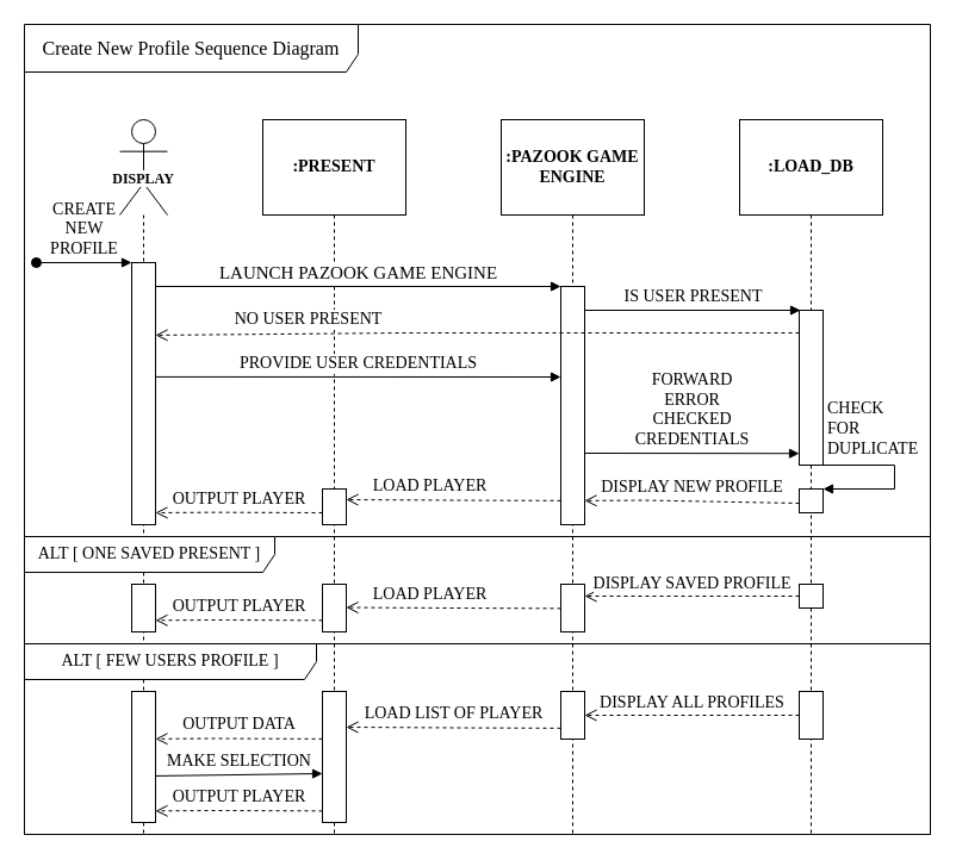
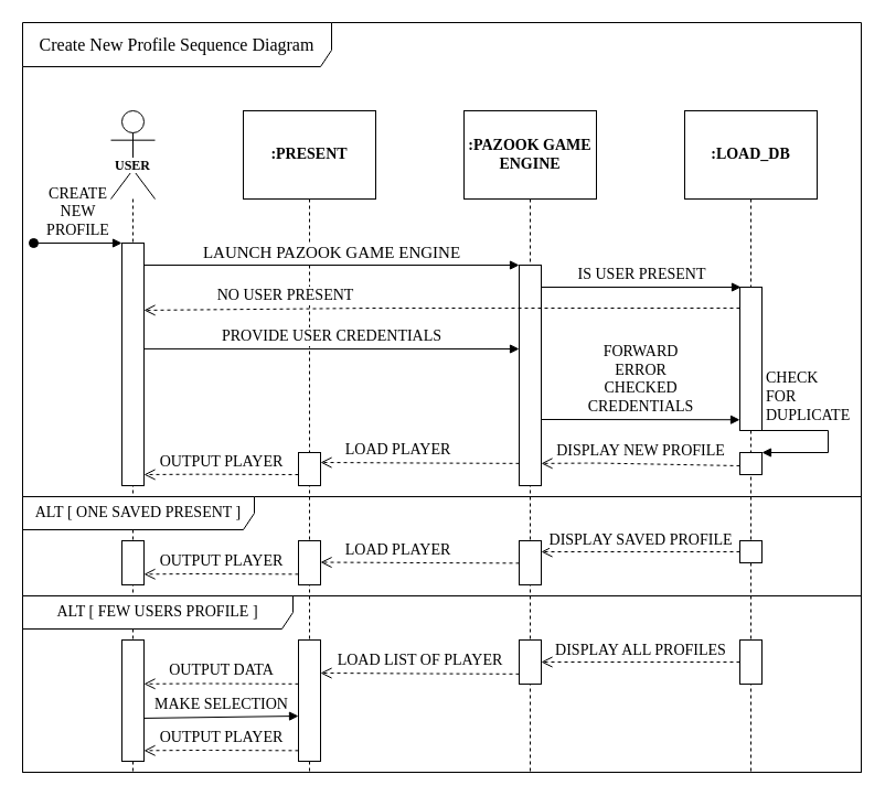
  <mxCell id="0" />
  <mxCell id="1" parent="0" />
  <mxCell id="2" value="&lt;font style=&quot;font-size: 16px&quot;&gt;Create New Profile Sequence Diagram&lt;br&gt;&lt;/font&gt;" style="shape=umlFrame;whiteSpace=wrap;html=1;width=280;height=40;fontFamily=Bell MT;" vertex="1" parent="1"><mxGeometry x="20" y="20" width="760" height="680" as="geometry" /></mxCell>
- <mxCell id="3" value="&lt;font face=&quot;Bell MT&quot;&gt;&lt;b&gt;DISPLAY&lt;/b&gt;&lt;/font&gt;" style="shape=umlLifeline;participant=umlActor;perimeter=lifelinePerimeter;whiteSpace=wrap;html=1;container=1;collapsible=0;recursiveResize=0;verticalAlign=top;spacingTop=36;labelBackgroundColor=#ffffff;outlineConnect=0;size=80;" vertex="1" parent="1"><mxGeometry x="100" y="100" width="40" height="600" as="geometry" /></mxCell>
+ <mxCell id="3" value="&lt;font face=&quot;Bell MT&quot;&gt;&lt;b&gt;USER&lt;/b&gt;&lt;/font&gt;" style="shape=umlLifeline;participant=umlActor;perimeter=lifelinePerimeter;whiteSpace=wrap;html=1;container=1;collapsible=0;recursiveResize=0;verticalAlign=top;spacingTop=36;labelBackgroundColor=#ffffff;outlineConnect=0;size=80;" vertex="1" parent="1"><mxGeometry x="100" y="100" width="40" height="600" as="geometry" /></mxCell>
  <mxCell id="4" value="" style="html=1;points=[];perimeter=orthogonalPerimeter;" vertex="1" parent="3"><mxGeometry x="10" y="120" width="20" height="220" as="geometry" /></mxCell>
  <mxCell id="5" value="&lt;font style=&quot;font-size: 14px&quot; face=&quot;Bell MT&quot;&gt;CREATE&lt;br&gt;NEW&lt;br&gt;PROFILE&lt;br&gt;&lt;/font&gt;" style="html=1;verticalAlign=bottom;startArrow=oval;endArrow=block;startSize=8;" edge="1" target="4" parent="3"><mxGeometry relative="1" as="geometry"><mxPoint x="-70" y="120" as="sourcePoint" /></mxGeometry></mxCell>
  <mxCell id="6" value="&lt;b&gt;&lt;font style=&quot;font-size: 14px&quot; face=&quot;Bell MT&quot;&gt;:PRESENT&lt;/font&gt;&lt;/b&gt;" style="shape=umlLifeline;perimeter=lifelinePerimeter;whiteSpace=wrap;html=1;container=1;collapsible=0;recursiveResize=0;outlineConnect=0;size=80;" vertex="1" parent="1"><mxGeometry x="220" y="100" width="120" height="600" as="geometry" /></mxCell>
  <mxCell id="7" value="" style="html=1;points=[];perimeter=orthogonalPerimeter;" vertex="1" parent="6"><mxGeometry x="50" y="310" width="20" height="30" as="geometry" /></mxCell>
  <mxCell id="8" value="&lt;b&gt;&lt;font style=&quot;font-size: 14px&quot; face=&quot;Bell MT&quot;&gt;:PAZOOK GAME ENGINE&lt;/font&gt;&lt;/b&gt;" style="shape=umlLifeline;perimeter=lifelinePerimeter;whiteSpace=wrap;html=1;container=1;collapsible=0;recursiveResize=0;outlineConnect=0;size=80;" vertex="1" parent="1"><mxGeometry x="420" y="100" width="120" height="600" as="geometry" /></mxCell>
  <mxCell id="9" value="" style="html=1;points=[];perimeter=orthogonalPerimeter;" vertex="1" parent="8"><mxGeometry x="50" y="140" width="20" height="200" as="geometry" /></mxCell>
  <mxCell id="10" value="&lt;font style=&quot;font-size: 14px&quot; face=&quot;Bell MT&quot;&gt;DISPLAY NEW PROFILE&lt;/font&gt;" style="html=1;verticalAlign=bottom;endArrow=open;dashed=1;endSize=8;exitX=0;exitY=0.6;exitDx=0;exitDy=0;exitPerimeter=0;" edge="1" parent="8" source="13"><mxGeometry x="0.0" relative="1" as="geometry"><mxPoint x="70" y="319.87" as="targetPoint" /><mxPoint x="450" y="319.5" as="sourcePoint" /><Array as="points"><mxPoint x="120" y="319.52" /></Array><mxPoint as="offset" /></mxGeometry></mxCell>
  <mxCell id="11" value="&lt;b&gt;&lt;font style=&quot;font-size: 14px&quot; face=&quot;Bell MT&quot;&gt;:LOAD_DB&lt;/font&gt;&lt;/b&gt;" style="shape=umlLifeline;perimeter=lifelinePerimeter;whiteSpace=wrap;html=1;container=1;collapsible=0;recursiveResize=0;outlineConnect=0;size=80;" vertex="1" parent="1"><mxGeometry x="620" y="100" width="120" height="600" as="geometry" /></mxCell>
  <mxCell id="12" value="" style="html=1;points=[];perimeter=orthogonalPerimeter;" vertex="1" parent="11"><mxGeometry x="50" y="160" width="20" height="130" as="geometry" /></mxCell>
  <mxCell id="13" value="" style="html=1;points=[];perimeter=orthogonalPerimeter;" vertex="1" parent="11"><mxGeometry x="50" y="310" width="20" height="20" as="geometry" /></mxCell>
  <mxCell id="14" value="&lt;font style=&quot;font-size: 14px&quot; face=&quot;Bell MT&quot;&gt;CHECK&lt;br&gt;FOR&lt;br&gt;DUPLICATE&lt;br&gt;&lt;/font&gt;" style="edgeStyle=orthogonalEdgeStyle;html=1;align=left;spacingLeft=2;endArrow=block;rounded=0;entryX=1;entryY=0;exitX=1;exitY=1;exitDx=0;exitDy=0;exitPerimeter=0;" edge="1" target="13" parent="11" source="12"><mxGeometry x="-0.143" y="-67" relative="1" as="geometry"><mxPoint x="105" y="290" as="sourcePoint" /><Array as="points"><mxPoint x="130" y="290" /><mxPoint x="130" y="310" /></Array><mxPoint x="7" y="-30" as="offset" /></mxGeometry></mxCell>
  <mxCell id="15" value="&lt;font style=&quot;font-size: 15px&quot; face=&quot;Bell MT&quot;&gt;LAUNCH PAZOOK GAME ENGINE&lt;br&gt;&lt;/font&gt;" style="html=1;verticalAlign=bottom;endArrow=block;entryX=0;entryY=0;" edge="1" target="9" parent="1"><mxGeometry relative="1" as="geometry"><mxPoint x="130" y="240" as="sourcePoint" /></mxGeometry></mxCell>
  <mxCell id="16" value="&lt;font style=&quot;font-size: 14px&quot; face=&quot;Bell MT&quot;&gt;NO USER PRESENT&lt;/font&gt;" style="html=1;verticalAlign=bottom;endArrow=open;dashed=1;endSize=8;exitX=0;exitY=0.146;exitDx=0;exitDy=0;exitPerimeter=0;entryX=1;entryY=0.277;entryDx=0;entryDy=0;entryPerimeter=0;" edge="1" source="12" parent="1" target="4"><mxGeometry x="0.526" y="-1" relative="1" as="geometry"><mxPoint x="290" y="299" as="targetPoint" /><Array as="points"><mxPoint x="340" y="279" /></Array><mxPoint as="offset" /></mxGeometry></mxCell>
  <mxCell id="17" value="&lt;font style=&quot;font-size: 14px&quot; face=&quot;Bell MT&quot;&gt;IS USER PRESENT&lt;/font&gt;" style="html=1;verticalAlign=bottom;endArrow=block;entryX=0.05;entryY=0;entryDx=0;entryDy=0;entryPerimeter=0;" edge="1" parent="1" target="12"><mxGeometry relative="1" as="geometry"><mxPoint x="490" y="260" as="sourcePoint" /><mxPoint x="640" y="260" as="targetPoint" /></mxGeometry></mxCell>
  <mxCell id="18" value="&lt;font style=&quot;font-size: 14px&quot; face=&quot;Bell MT&quot;&gt;PROVIDE USER CREDENTIALS&lt;br&gt;&lt;/font&gt;" style="html=1;verticalAlign=bottom;endArrow=block;entryX=0;entryY=0.38;entryDx=0;entryDy=0;entryPerimeter=0;exitX=1;exitY=0.436;exitDx=0;exitDy=0;exitPerimeter=0;" edge="1" parent="1" source="4" target="9"><mxGeometry relative="1" as="geometry"><mxPoint x="130" y="350" as="sourcePoint" /><mxPoint x="470" y="350" as="targetPoint" /></mxGeometry></mxCell>
  <mxCell id="19" value="&lt;font style=&quot;font-size: 14px&quot; face=&quot;Bell MT&quot;&gt;FORWARD&lt;br&gt;ERROR&lt;br&gt;CHECKED&lt;br&gt;CREDENTIALS&lt;br&gt;&lt;/font&gt;" style="html=1;verticalAlign=bottom;endArrow=block;entryX=0;entryY=0.208;entryDx=0;entryDy=0;entryPerimeter=0;" edge="1" parent="1"><mxGeometry relative="1" as="geometry"><mxPoint x="490" y="380" as="sourcePoint" /><mxPoint x="670" y="380.24" as="targetPoint" /></mxGeometry></mxCell>
  <mxCell id="20" value="&lt;font style=&quot;font-size: 14px&quot; face=&quot;Bell MT&quot;&gt;ALT [ ONE SAVED PRESENT ]&lt;/font&gt;" style="shape=umlFrame;whiteSpace=wrap;html=1;width=210;height=30;" vertex="1" parent="1"><mxGeometry x="20" y="450" width="760" height="90" as="geometry" /></mxCell>
  <mxCell id="21" value="&lt;font style=&quot;font-size: 14px&quot; face=&quot;Bell MT&quot;&gt;OUTPUT PLAYER&lt;/font&gt;" style="html=1;verticalAlign=bottom;endArrow=open;dashed=1;endSize=8;" edge="1" parent="1"><mxGeometry x="0.286" y="20" relative="1" as="geometry"><mxPoint x="130" y="430" as="targetPoint" /><mxPoint x="270" y="430" as="sourcePoint" /><Array as="points"><mxPoint x="180" y="429.65" /></Array><mxPoint x="20" y="-20" as="offset" /></mxGeometry></mxCell>
  <mxCell id="22" value="" style="html=1;points=[];perimeter=orthogonalPerimeter;" vertex="1" parent="1"><mxGeometry x="670" y="490" width="20" height="20" as="geometry" /></mxCell>
  <mxCell id="23" value="" style="html=1;points=[];perimeter=orthogonalPerimeter;" vertex="1" parent="1"><mxGeometry x="110" y="490" width="20" height="40" as="geometry" /></mxCell>
  <mxCell id="24" value="" style="html=1;points=[];perimeter=orthogonalPerimeter;" vertex="1" parent="1"><mxGeometry x="270" y="490" width="20" height="40" as="geometry" /></mxCell>
  <mxCell id="25" value="&lt;font style=&quot;font-size: 14px&quot; face=&quot;Bell MT&quot;&gt;DISPLAY SAVED PROFILE&lt;/font&gt;" style="html=1;verticalAlign=bottom;endArrow=open;dashed=1;endSize=8;exitX=0;exitY=0.146;exitDx=0;exitDy=0;exitPerimeter=0;entryX=1;entryY=0.25;entryDx=0;entryDy=0;entryPerimeter=0;" edge="1" parent="1" target="31"><mxGeometry y="1" relative="1" as="geometry"><mxPoint x="550" y="500" as="targetPoint" /><mxPoint x="670" y="500" as="sourcePoint" /><Array as="points" /><mxPoint as="offset" /></mxGeometry></mxCell>
  <mxCell id="26" value="&lt;font style=&quot;font-size: 14px&quot; face=&quot;Bell MT&quot;&gt;OUTPUT PLAYER&lt;/font&gt;" style="html=1;verticalAlign=bottom;endArrow=open;dashed=1;endSize=8;" edge="1" parent="1"><mxGeometry x="0.286" y="20" relative="1" as="geometry"><mxPoint x="130" y="520.35" as="targetPoint" /><mxPoint x="270" y="520.35" as="sourcePoint" /><Array as="points"><mxPoint x="180" y="520" /></Array><mxPoint x="20" y="-20" as="offset" /></mxGeometry></mxCell>
  <mxCell id="27" value="&lt;font style=&quot;font-size: 14px&quot; face=&quot;Bell MT&quot;&gt;ALT [ FEW USERS PROFILE ]&lt;/font&gt;" style="shape=umlFrame;whiteSpace=wrap;html=1;width=245;height=30;" vertex="1" parent="1"><mxGeometry x="20" y="540" width="760" height="160" as="geometry" /></mxCell>
  <mxCell id="28" value="" style="html=1;points=[];perimeter=orthogonalPerimeter;" vertex="1" parent="1"><mxGeometry x="670" y="580" width="20" height="40" as="geometry" /></mxCell>
  <mxCell id="29" value="" style="html=1;points=[];perimeter=orthogonalPerimeter;" vertex="1" parent="1"><mxGeometry x="470" y="580" width="20" height="40" as="geometry" /></mxCell>
  <mxCell id="30" value="&lt;font style=&quot;font-size: 14px&quot; face=&quot;Bell MT&quot;&gt;LOAD PLAYER&lt;br&gt;&lt;/font&gt;" style="html=1;verticalAlign=bottom;endArrow=open;dashed=1;endSize=8;entryX=1;entryY=0.3;entryDx=0;entryDy=0;entryPerimeter=0;" edge="1" parent="1" target="7"><mxGeometry x="0.222" relative="1" as="geometry"><mxPoint x="330" y="419.85" as="targetPoint" /><mxPoint x="470" y="419.85" as="sourcePoint" /><Array as="points"><mxPoint x="380" y="419.5" /></Array><mxPoint as="offset" /></mxGeometry></mxCell>
  <mxCell id="31" value="" style="html=1;points=[];perimeter=orthogonalPerimeter;" vertex="1" parent="1"><mxGeometry x="470" y="490" width="20" height="40" as="geometry" /></mxCell>
  <mxCell id="32" value="&lt;font style=&quot;font-size: 14px&quot; face=&quot;Bell MT&quot;&gt;LOAD PLAYER&lt;br&gt;&lt;/font&gt;" style="html=1;verticalAlign=bottom;endArrow=open;dashed=1;endSize=8;entryX=1;entryY=0.3;entryDx=0;entryDy=0;entryPerimeter=0;" edge="1" parent="1"><mxGeometry x="0.222" relative="1" as="geometry"><mxPoint x="290" y="509.5" as="targetPoint" /><mxPoint x="470" y="510.35" as="sourcePoint" /><Array as="points"><mxPoint x="380" y="510" /></Array><mxPoint as="offset" /></mxGeometry></mxCell>
  <mxCell id="33" value="" style="html=1;points=[];perimeter=orthogonalPerimeter;" vertex="1" parent="1"><mxGeometry x="270" y="580" width="20" height="110" as="geometry" /></mxCell>
  <mxCell id="34" value="" style="html=1;points=[];perimeter=orthogonalPerimeter;" vertex="1" parent="1"><mxGeometry x="110" y="580" width="20" height="110" as="geometry" /></mxCell>
  <mxCell id="35" value="&lt;font style=&quot;font-size: 14px&quot; face=&quot;Bell MT&quot;&gt;DISPLAY ALL PROFILES&lt;/font&gt;" style="html=1;verticalAlign=bottom;endArrow=open;dashed=1;endSize=8;exitX=0;exitY=0.146;exitDx=0;exitDy=0;exitPerimeter=0;entryX=1;entryY=0.25;entryDx=0;entryDy=0;entryPerimeter=0;" edge="1" parent="1"><mxGeometry y="1" relative="1" as="geometry"><mxPoint x="490" y="600" as="targetPoint" /><mxPoint x="670" y="600" as="sourcePoint" /><Array as="points" /><mxPoint as="offset" /></mxGeometry></mxCell>
  <mxCell id="36" value="&lt;font style=&quot;font-size: 14px&quot; face=&quot;Bell MT&quot;&gt;LOAD LIST OF PLAYER&lt;br&gt;&lt;/font&gt;" style="html=1;verticalAlign=bottom;endArrow=open;dashed=1;endSize=8;entryX=1;entryY=0.3;entryDx=0;entryDy=0;entryPerimeter=0;" edge="1" parent="1"><mxGeometry relative="1" as="geometry"><mxPoint x="290" y="610" as="targetPoint" /><mxPoint x="470" y="610.85" as="sourcePoint" /><Array as="points"><mxPoint x="380" y="610.5" /></Array><mxPoint y="-1" as="offset" /></mxGeometry></mxCell>
  <mxCell id="37" value="&lt;font style=&quot;font-size: 14px&quot; face=&quot;Bell MT&quot;&gt;OUTPUT DATA&lt;/font&gt;" style="html=1;verticalAlign=bottom;endArrow=open;dashed=1;endSize=8;" edge="1" parent="1"><mxGeometry x="0.286" y="20" relative="1" as="geometry"><mxPoint x="130" y="619.85" as="targetPoint" /><mxPoint x="270" y="619.85" as="sourcePoint" /><Array as="points"><mxPoint x="180" y="619.5" /></Array><mxPoint x="20" y="-20" as="offset" /></mxGeometry></mxCell>
  <mxCell id="38" value="&lt;font style=&quot;font-size: 14px&quot; face=&quot;Bell MT&quot;&gt;MAKE SELECTION&lt;br&gt;&lt;/font&gt;" style="html=1;verticalAlign=bottom;startArrow=none;startFill=0;endArrow=block;startSize=8;exitX=1;exitY=0.645;exitDx=0;exitDy=0;exitPerimeter=0;" edge="1" parent="1" source="34"><mxGeometry width="60" relative="1" as="geometry"><mxPoint x="130" y="640" as="sourcePoint" /><mxPoint x="270" y="649" as="targetPoint" /></mxGeometry></mxCell>
  <mxCell id="39" value="&lt;font style=&quot;font-size: 14px&quot; face=&quot;Bell MT&quot;&gt;OUTPUT PLAYER&lt;/font&gt;" style="html=1;verticalAlign=bottom;endArrow=open;dashed=1;endSize=8;" edge="1" parent="1"><mxGeometry x="0.286" y="20" relative="1" as="geometry"><mxPoint x="130" y="680.35" as="targetPoint" /><mxPoint x="270" y="680.35" as="sourcePoint" /><Array as="points"><mxPoint x="180" y="680" /></Array><mxPoint x="20" y="-20" as="offset" /></mxGeometry></mxCell>
